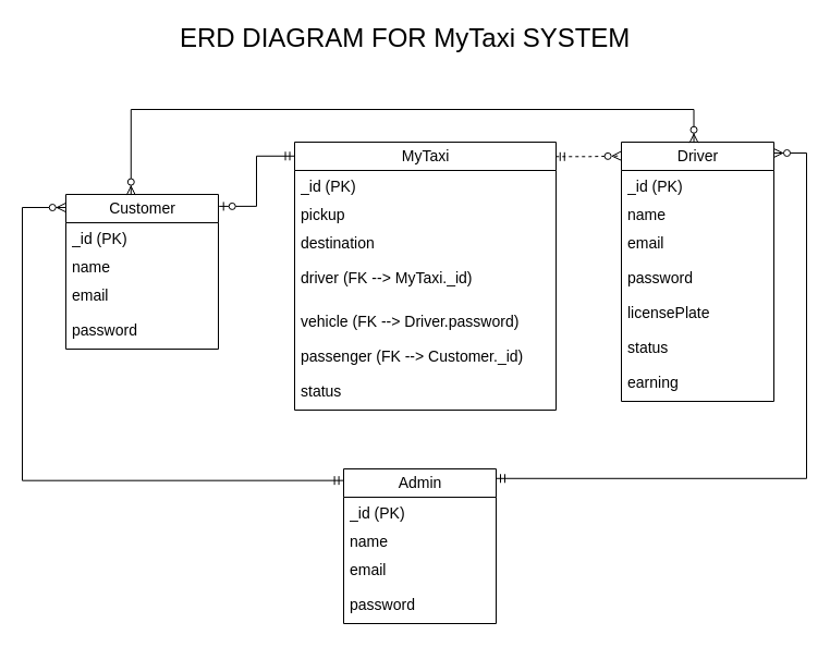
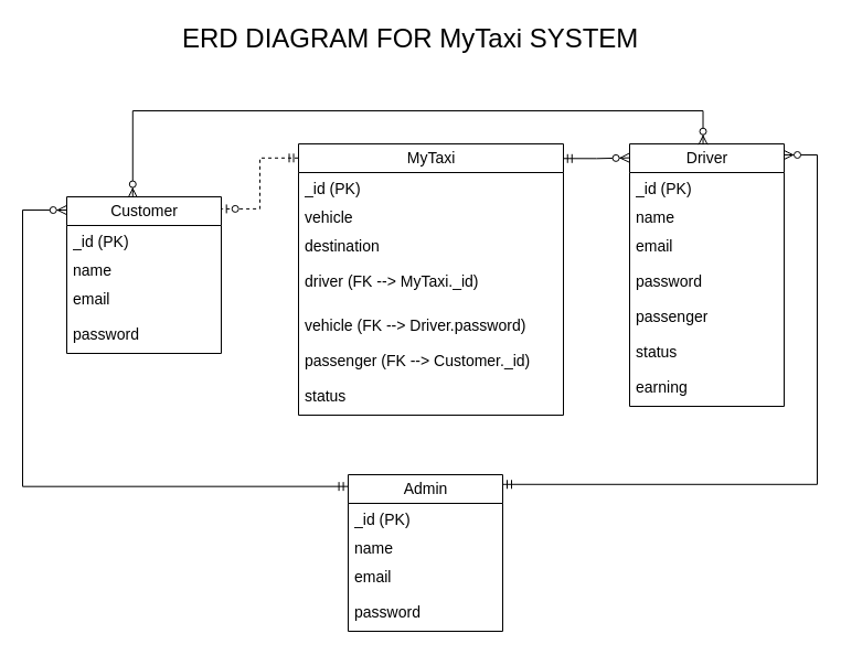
  <mxCell id="0" />
  <mxCell id="1" parent="0" />
  <mxCell id="2" value="Customer" style="swimlane;fontStyle=0;childLayout=stackLayout;horizontal=1;startSize=26;fillColor=none;horizontalStack=0;resizeParent=1;resizeParentMax=0;resizeLast=0;collapsible=1;marginBottom=0;html=1;strokeColor=default;align=center;verticalAlign=middle;fontFamily=Helvetica;fontSize=14;fontColor=default;" parent="1" vertex="1"><mxGeometry x="60" y="178" width="140" height="142" as="geometry" /></mxCell>
  <mxCell id="3" value="_id (PK)" style="text;strokeColor=none;fillColor=none;align=left;verticalAlign=top;spacingLeft=4;spacingRight=4;overflow=hidden;rotatable=0;points=[[0,0.5],[1,0.5]];portConstraint=eastwest;whiteSpace=wrap;html=1;fontFamily=Helvetica;fontSize=14;fontColor=default;fontStyle=0;horizontal=1;" parent="2" vertex="1"><mxGeometry y="26" width="140" height="26" as="geometry" /></mxCell>
  <mxCell id="4" value="name" style="text;strokeColor=none;fillColor=none;align=left;verticalAlign=top;spacingLeft=4;spacingRight=4;overflow=hidden;rotatable=0;points=[[0,0.5],[1,0.5]];portConstraint=eastwest;whiteSpace=wrap;html=1;fontFamily=Helvetica;fontSize=14;fontColor=default;fontStyle=0;horizontal=1;" parent="2" vertex="1"><mxGeometry y="52" width="140" height="26" as="geometry" /></mxCell>
  <mxCell id="5" value="email&amp;nbsp;" style="text;strokeColor=none;fillColor=none;align=left;verticalAlign=top;spacingLeft=4;spacingRight=4;overflow=hidden;rotatable=0;points=[[0,0.5],[1,0.5]];portConstraint=eastwest;whiteSpace=wrap;html=1;fontFamily=Helvetica;fontSize=14;fontColor=default;fontStyle=0;horizontal=1;" parent="2" vertex="1"><mxGeometry y="78" width="140" height="32" as="geometry" /></mxCell>
  <mxCell id="6" value="password" style="text;strokeColor=none;fillColor=none;align=left;verticalAlign=top;spacingLeft=4;spacingRight=4;overflow=hidden;rotatable=0;points=[[0,0.5],[1,0.5]];portConstraint=eastwest;whiteSpace=wrap;html=1;fontFamily=Helvetica;fontSize=14;fontColor=default;fontStyle=0;horizontal=1;" parent="2" vertex="1"><mxGeometry y="110" width="140" height="32" as="geometry" /></mxCell>
  <mxCell id="7" value="MyTaxi" style="swimlane;fontStyle=0;childLayout=stackLayout;horizontal=1;startSize=26;fillColor=none;horizontalStack=0;resizeParent=1;resizeParentMax=0;resizeLast=0;collapsible=1;marginBottom=0;html=1;strokeColor=default;align=center;verticalAlign=middle;fontFamily=Helvetica;fontSize=14;fontColor=default;" parent="1" vertex="1"><mxGeometry x="270" y="130" width="240" height="246" as="geometry" /></mxCell>
  <mxCell id="8" value="_id (PK)" style="text;strokeColor=none;fillColor=none;align=left;verticalAlign=top;spacingLeft=4;spacingRight=4;overflow=hidden;rotatable=0;points=[[0,0.5],[1,0.5]];portConstraint=eastwest;whiteSpace=wrap;html=1;fontFamily=Helvetica;fontSize=14;fontColor=default;fontStyle=0;horizontal=1;" parent="7" vertex="1"><mxGeometry y="26" width="240" height="26" as="geometry" /></mxCell>
- <mxCell id="9" value="pickup" style="text;strokeColor=none;fillColor=none;align=left;verticalAlign=top;spacingLeft=4;spacingRight=4;overflow=hidden;rotatable=0;points=[[0,0.5],[1,0.5]];portConstraint=eastwest;whiteSpace=wrap;html=1;fontFamily=Helvetica;fontSize=14;fontColor=default;fontStyle=0;horizontal=1;" parent="7" vertex="1"><mxGeometry y="52" width="240" height="26" as="geometry" /></mxCell>
+ <mxCell id="9" value="vehicle" style="text;strokeColor=none;fillColor=none;align=left;verticalAlign=top;spacingLeft=4;spacingRight=4;overflow=hidden;rotatable=0;points=[[0,0.5],[1,0.5]];portConstraint=eastwest;whiteSpace=wrap;html=1;fontFamily=Helvetica;fontSize=14;fontColor=default;fontStyle=0;horizontal=1;" parent="7" vertex="1"><mxGeometry y="52" width="240" height="26" as="geometry" /></mxCell>
  <mxCell id="10" value="destination" style="text;strokeColor=none;fillColor=none;align=left;verticalAlign=top;spacingLeft=4;spacingRight=4;overflow=hidden;rotatable=0;points=[[0,0.5],[1,0.5]];portConstraint=eastwest;whiteSpace=wrap;html=1;fontFamily=Helvetica;fontSize=14;fontColor=default;fontStyle=0;horizontal=1;" parent="7" vertex="1"><mxGeometry y="78" width="240" height="32" as="geometry" /></mxCell>
  <mxCell id="11" value="driver (FK --&amp;gt; MyTaxi._id)" style="text;strokeColor=none;fillColor=none;align=left;verticalAlign=top;spacingLeft=4;spacingRight=4;overflow=hidden;rotatable=0;points=[[0,0.5],[1,0.5]];portConstraint=eastwest;whiteSpace=wrap;html=1;fontFamily=Helvetica;fontSize=14;fontColor=default;fontStyle=0;horizontal=1;" parent="7" vertex="1"><mxGeometry y="110" width="240" height="40" as="geometry" /></mxCell>
  <mxCell id="12" value="vehicle (FK --&amp;gt; Driver.password)" style="text;strokeColor=none;fillColor=none;align=left;verticalAlign=top;spacingLeft=4;spacingRight=4;overflow=hidden;rotatable=0;points=[[0,0.5],[1,0.5]];portConstraint=eastwest;whiteSpace=wrap;html=1;fontFamily=Helvetica;fontSize=14;fontColor=default;fontStyle=0;horizontal=1;" parent="7" vertex="1"><mxGeometry y="150" width="240" height="32" as="geometry" /></mxCell>
  <mxCell id="13" value="passenger (FK --&amp;gt; Customer._id)" style="text;strokeColor=none;fillColor=none;align=left;verticalAlign=top;spacingLeft=4;spacingRight=4;overflow=hidden;rotatable=0;points=[[0,0.5],[1,0.5]];portConstraint=eastwest;whiteSpace=wrap;html=1;fontFamily=Helvetica;fontSize=14;fontColor=default;fontStyle=0;horizontal=1;" parent="7" vertex="1"><mxGeometry y="182" width="240" height="32" as="geometry" /></mxCell>
  <mxCell id="14" value="status&amp;nbsp;" style="text;strokeColor=none;fillColor=none;align=left;verticalAlign=top;spacingLeft=4;spacingRight=4;overflow=hidden;rotatable=0;points=[[0,0.5],[1,0.5]];portConstraint=eastwest;whiteSpace=wrap;html=1;fontFamily=Helvetica;fontSize=14;fontColor=default;fontStyle=0;horizontal=1;" parent="7" vertex="1"><mxGeometry y="214" width="240" height="32" as="geometry" /></mxCell>
  <mxCell id="15" value="Driver" style="swimlane;fontStyle=0;childLayout=stackLayout;horizontal=1;startSize=26;fillColor=none;horizontalStack=0;resizeParent=1;resizeParentMax=0;resizeLast=0;collapsible=1;marginBottom=0;html=1;strokeColor=default;align=center;verticalAlign=middle;fontFamily=Helvetica;fontSize=14;fontColor=default;" parent="1" vertex="1"><mxGeometry x="570" y="130" width="140" height="238" as="geometry" /></mxCell>
  <mxCell id="16" value="_id (PK)" style="text;strokeColor=none;fillColor=none;align=left;verticalAlign=top;spacingLeft=4;spacingRight=4;overflow=hidden;rotatable=0;points=[[0,0.5],[1,0.5]];portConstraint=eastwest;whiteSpace=wrap;html=1;fontFamily=Helvetica;fontSize=14;fontColor=default;fontStyle=0;horizontal=1;" parent="15" vertex="1"><mxGeometry y="26" width="140" height="26" as="geometry" /></mxCell>
  <mxCell id="17" value="name" style="text;strokeColor=none;fillColor=none;align=left;verticalAlign=top;spacingLeft=4;spacingRight=4;overflow=hidden;rotatable=0;points=[[0,0.5],[1,0.5]];portConstraint=eastwest;whiteSpace=wrap;html=1;fontFamily=Helvetica;fontSize=14;fontColor=default;fontStyle=0;horizontal=1;" parent="15" vertex="1"><mxGeometry y="52" width="140" height="26" as="geometry" /></mxCell>
  <mxCell id="18" value="email" style="text;strokeColor=none;fillColor=none;align=left;verticalAlign=top;spacingLeft=4;spacingRight=4;overflow=hidden;rotatable=0;points=[[0,0.5],[1,0.5]];portConstraint=eastwest;whiteSpace=wrap;html=1;fontFamily=Helvetica;fontSize=14;fontColor=default;fontStyle=0;horizontal=1;" parent="15" vertex="1"><mxGeometry y="78" width="140" height="32" as="geometry" /></mxCell>
  <mxCell id="19" value="password" style="text;strokeColor=none;fillColor=none;align=left;verticalAlign=top;spacingLeft=4;spacingRight=4;overflow=hidden;rotatable=0;points=[[0,0.5],[1,0.5]];portConstraint=eastwest;whiteSpace=wrap;html=1;fontFamily=Helvetica;fontSize=14;fontColor=default;fontStyle=0;horizontal=1;" parent="15" vertex="1"><mxGeometry y="110" width="140" height="32" as="geometry" /></mxCell>
- <mxCell id="20" value="licensePlate" style="text;strokeColor=none;fillColor=none;align=left;verticalAlign=top;spacingLeft=4;spacingRight=4;overflow=hidden;rotatable=0;points=[[0,0.5],[1,0.5]];portConstraint=eastwest;whiteSpace=wrap;html=1;fontFamily=Helvetica;fontSize=14;fontColor=default;fontStyle=0;horizontal=1;" parent="15" vertex="1"><mxGeometry y="142" width="140" height="32" as="geometry" /></mxCell>
+ <mxCell id="20" value="passenger" style="text;strokeColor=none;fillColor=none;align=left;verticalAlign=top;spacingLeft=4;spacingRight=4;overflow=hidden;rotatable=0;points=[[0,0.5],[1,0.5]];portConstraint=eastwest;whiteSpace=wrap;html=1;fontFamily=Helvetica;fontSize=14;fontColor=default;fontStyle=0;horizontal=1;" parent="15" vertex="1"><mxGeometry y="142" width="140" height="32" as="geometry" /></mxCell>
  <mxCell id="21" value="status" style="text;strokeColor=none;fillColor=none;align=left;verticalAlign=top;spacingLeft=4;spacingRight=4;overflow=hidden;rotatable=0;points=[[0,0.5],[1,0.5]];portConstraint=eastwest;whiteSpace=wrap;html=1;fontFamily=Helvetica;fontSize=14;fontColor=default;fontStyle=0;horizontal=1;" parent="15" vertex="1"><mxGeometry y="174" width="140" height="32" as="geometry" /></mxCell>
  <mxCell id="22" value="earning" style="text;strokeColor=none;fillColor=none;align=left;verticalAlign=top;spacingLeft=4;spacingRight=4;overflow=hidden;rotatable=0;points=[[0,0.5],[1,0.5]];portConstraint=eastwest;whiteSpace=wrap;html=1;fontFamily=Helvetica;fontSize=14;fontColor=default;fontStyle=0;horizontal=1;" parent="15" vertex="1"><mxGeometry y="206" width="140" height="32" as="geometry" /></mxCell>
  <mxCell id="23" value="Admin" style="swimlane;fontStyle=0;childLayout=stackLayout;horizontal=1;startSize=26;fillColor=none;horizontalStack=0;resizeParent=1;resizeParentMax=0;resizeLast=0;collapsible=1;marginBottom=0;html=1;strokeColor=default;align=center;verticalAlign=middle;fontFamily=Helvetica;fontSize=14;fontColor=default;" parent="1" vertex="1"><mxGeometry x="315" y="430" width="140" height="142" as="geometry" /></mxCell>
  <mxCell id="24" value="_id (PK)" style="text;strokeColor=none;fillColor=none;align=left;verticalAlign=top;spacingLeft=4;spacingRight=4;overflow=hidden;rotatable=0;points=[[0,0.5],[1,0.5]];portConstraint=eastwest;whiteSpace=wrap;html=1;fontFamily=Helvetica;fontSize=14;fontColor=default;fontStyle=0;horizontal=1;" parent="23" vertex="1"><mxGeometry y="26" width="140" height="26" as="geometry" /></mxCell>
  <mxCell id="25" value="name" style="text;strokeColor=none;fillColor=none;align=left;verticalAlign=top;spacingLeft=4;spacingRight=4;overflow=hidden;rotatable=0;points=[[0,0.5],[1,0.5]];portConstraint=eastwest;whiteSpace=wrap;html=1;fontFamily=Helvetica;fontSize=14;fontColor=default;fontStyle=0;horizontal=1;" parent="23" vertex="1"><mxGeometry y="52" width="140" height="26" as="geometry" /></mxCell>
  <mxCell id="26" value="email&amp;nbsp;" style="text;strokeColor=none;fillColor=none;align=left;verticalAlign=top;spacingLeft=4;spacingRight=4;overflow=hidden;rotatable=0;points=[[0,0.5],[1,0.5]];portConstraint=eastwest;whiteSpace=wrap;html=1;fontFamily=Helvetica;fontSize=14;fontColor=default;fontStyle=0;horizontal=1;" parent="23" vertex="1"><mxGeometry y="78" width="140" height="32" as="geometry" /></mxCell>
  <mxCell id="27" value="password" style="text;strokeColor=none;fillColor=none;align=left;verticalAlign=top;spacingLeft=4;spacingRight=4;overflow=hidden;rotatable=0;points=[[0,0.5],[1,0.5]];portConstraint=eastwest;whiteSpace=wrap;html=1;fontFamily=Helvetica;fontSize=14;fontColor=default;fontStyle=0;horizontal=1;" parent="23" vertex="1"><mxGeometry y="110" width="140" height="32" as="geometry" /></mxCell>
  <mxCell id="28" value="" style="edgeStyle=orthogonalEdgeStyle;fontSize=12;html=1;endArrow=ERzeroToMany;endFill=1;startArrow=ERzeroToMany;rounded=0;strokeColor=default;align=center;verticalAlign=middle;fontFamily=Helvetica;fontColor=default;fontStyle=0;labelBackgroundColor=default;horizontal=1;exitX=0.427;exitY=0.004;exitDx=0;exitDy=0;exitPerimeter=0;entryX=0.574;entryY=0.003;entryDx=0;entryDy=0;entryPerimeter=0;" parent="1" source="2" edge="1"><mxGeometry width="100" height="100" relative="1" as="geometry"><mxPoint x="110.02" y="177.006" as="sourcePoint" /><mxPoint x="636.54" y="130.714" as="targetPoint" /><Array as="points"><mxPoint x="120" y="100" /><mxPoint x="637" y="100" /></Array></mxGeometry></mxCell>
- <mxCell id="29" value="" style="edgeStyle=orthogonalEdgeStyle;fontSize=12;html=1;endArrow=ERzeroToOne;startArrow=ERmandOne;rounded=0;strokeColor=default;align=center;verticalAlign=middle;fontFamily=Helvetica;fontColor=default;fontStyle=0;labelBackgroundColor=default;horizontal=1;exitX=-0.002;exitY=0.052;exitDx=0;exitDy=0;exitPerimeter=0;entryX=1.005;entryY=0.077;entryDx=0;entryDy=0;entryPerimeter=0;" parent="1" source="7" target="2" edge="1"><mxGeometry width="100" height="100" relative="1" as="geometry"><mxPoint x="310" y="270" as="sourcePoint" /><mxPoint x="410" y="170" as="targetPoint" /></mxGeometry></mxCell>
- <mxCell id="30" value="" style="edgeStyle=orthogonalEdgeStyle;fontSize=12;html=1;endArrow=ERzeroToMany;startArrow=ERmandOne;rounded=0;strokeColor=default;align=center;verticalAlign=middle;fontFamily=Helvetica;fontColor=default;fontStyle=0;labelBackgroundColor=default;horizontal=1;entryX=-0.003;entryY=0.053;entryDx=0;entryDy=0;entryPerimeter=0;exitX=0.999;exitY=0.054;exitDx=0;exitDy=0;exitPerimeter=0;dashed=1;" parent="1" source="7" target="15" edge="1"><mxGeometry width="100" height="100" relative="1" as="geometry"><mxPoint x="455" y="140" as="sourcePoint" /><mxPoint x="555" y="40" as="targetPoint" /></mxGeometry></mxCell>
+ <mxCell id="29" value="" style="edgeStyle=orthogonalEdgeStyle;fontSize=12;html=1;endArrow=ERzeroToOne;startArrow=ERmandOne;rounded=0;strokeColor=default;align=center;verticalAlign=middle;fontFamily=Helvetica;fontColor=default;fontStyle=0;labelBackgroundColor=default;horizontal=1;exitX=-0.002;exitY=0.052;exitDx=0;exitDy=0;exitPerimeter=0;entryX=1.005;entryY=0.077;entryDx=0;entryDy=0;entryPerimeter=0;dashed=1;" parent="1" source="7" target="2" edge="1"><mxGeometry width="100" height="100" relative="1" as="geometry"><mxPoint x="310" y="270" as="sourcePoint" /><mxPoint x="410" y="170" as="targetPoint" /></mxGeometry></mxCell>
+ <mxCell id="30" value="" style="edgeStyle=orthogonalEdgeStyle;fontSize=12;html=1;endArrow=ERzeroToMany;startArrow=ERmandOne;rounded=0;strokeColor=default;align=center;verticalAlign=middle;fontFamily=Helvetica;fontColor=default;fontStyle=0;labelBackgroundColor=default;horizontal=1;entryX=-0.003;entryY=0.053;entryDx=0;entryDy=0;entryPerimeter=0;exitX=0.999;exitY=0.054;exitDx=0;exitDy=0;exitPerimeter=0;" parent="1" source="7" target="15" edge="1"><mxGeometry width="100" height="100" relative="1" as="geometry"><mxPoint x="455" y="140" as="sourcePoint" /><mxPoint x="555" y="40" as="targetPoint" /></mxGeometry></mxCell>
  <mxCell id="31" value="" style="edgeStyle=orthogonalEdgeStyle;fontSize=12;html=1;endArrow=ERzeroToMany;startArrow=ERmandOne;rounded=0;strokeColor=default;align=center;verticalAlign=middle;fontFamily=Helvetica;fontColor=default;fontStyle=0;labelBackgroundColor=default;horizontal=1;entryX=-0.002;entryY=0.115;entryDx=0;entryDy=0;entryPerimeter=0;exitX=-0.003;exitY=0.075;exitDx=0;exitDy=0;exitPerimeter=0;" parent="1" source="23" edge="1"><mxGeometry width="100" height="100" relative="1" as="geometry"><mxPoint x="310" y="440" as="sourcePoint" /><mxPoint x="59.72" y="190.03" as="targetPoint" /><Array as="points"><mxPoint x="20" y="441" /><mxPoint x="20" y="190" /></Array></mxGeometry></mxCell>
  <mxCell id="32" value="" style="edgeStyle=orthogonalEdgeStyle;fontSize=12;html=1;endArrow=ERzeroToMany;startArrow=ERmandOne;rounded=0;strokeColor=default;align=center;verticalAlign=middle;fontFamily=Helvetica;fontColor=default;fontStyle=0;labelBackgroundColor=default;horizontal=1;exitX=1.018;exitY=0.087;exitDx=0;exitDy=0;exitPerimeter=0;" parent="1" edge="1"><mxGeometry width="100" height="100" relative="1" as="geometry"><mxPoint x="455" y="438.784" as="sourcePoint" /><mxPoint x="710" y="140" as="targetPoint" /><Array as="points"><mxPoint x="740" y="439" /><mxPoint x="740" y="140" /></Array></mxGeometry></mxCell>
  <mxCell id="33" value="&lt;font style=&quot;font-size: 24px;&quot;&gt;ERD DIAGRAM FOR MyTaxi SYSTEM&amp;nbsp;&lt;/font&gt;" style="text;html=1;align=center;verticalAlign=middle;whiteSpace=wrap;rounded=0;fontFamily=Helvetica;fontSize=12;fontColor=default;fontStyle=0;labelBackgroundColor=default;horizontal=1;" parent="1" vertex="1"><mxGeometry x="110" y="20" width="530" height="30" as="geometry" /></mxCell>
